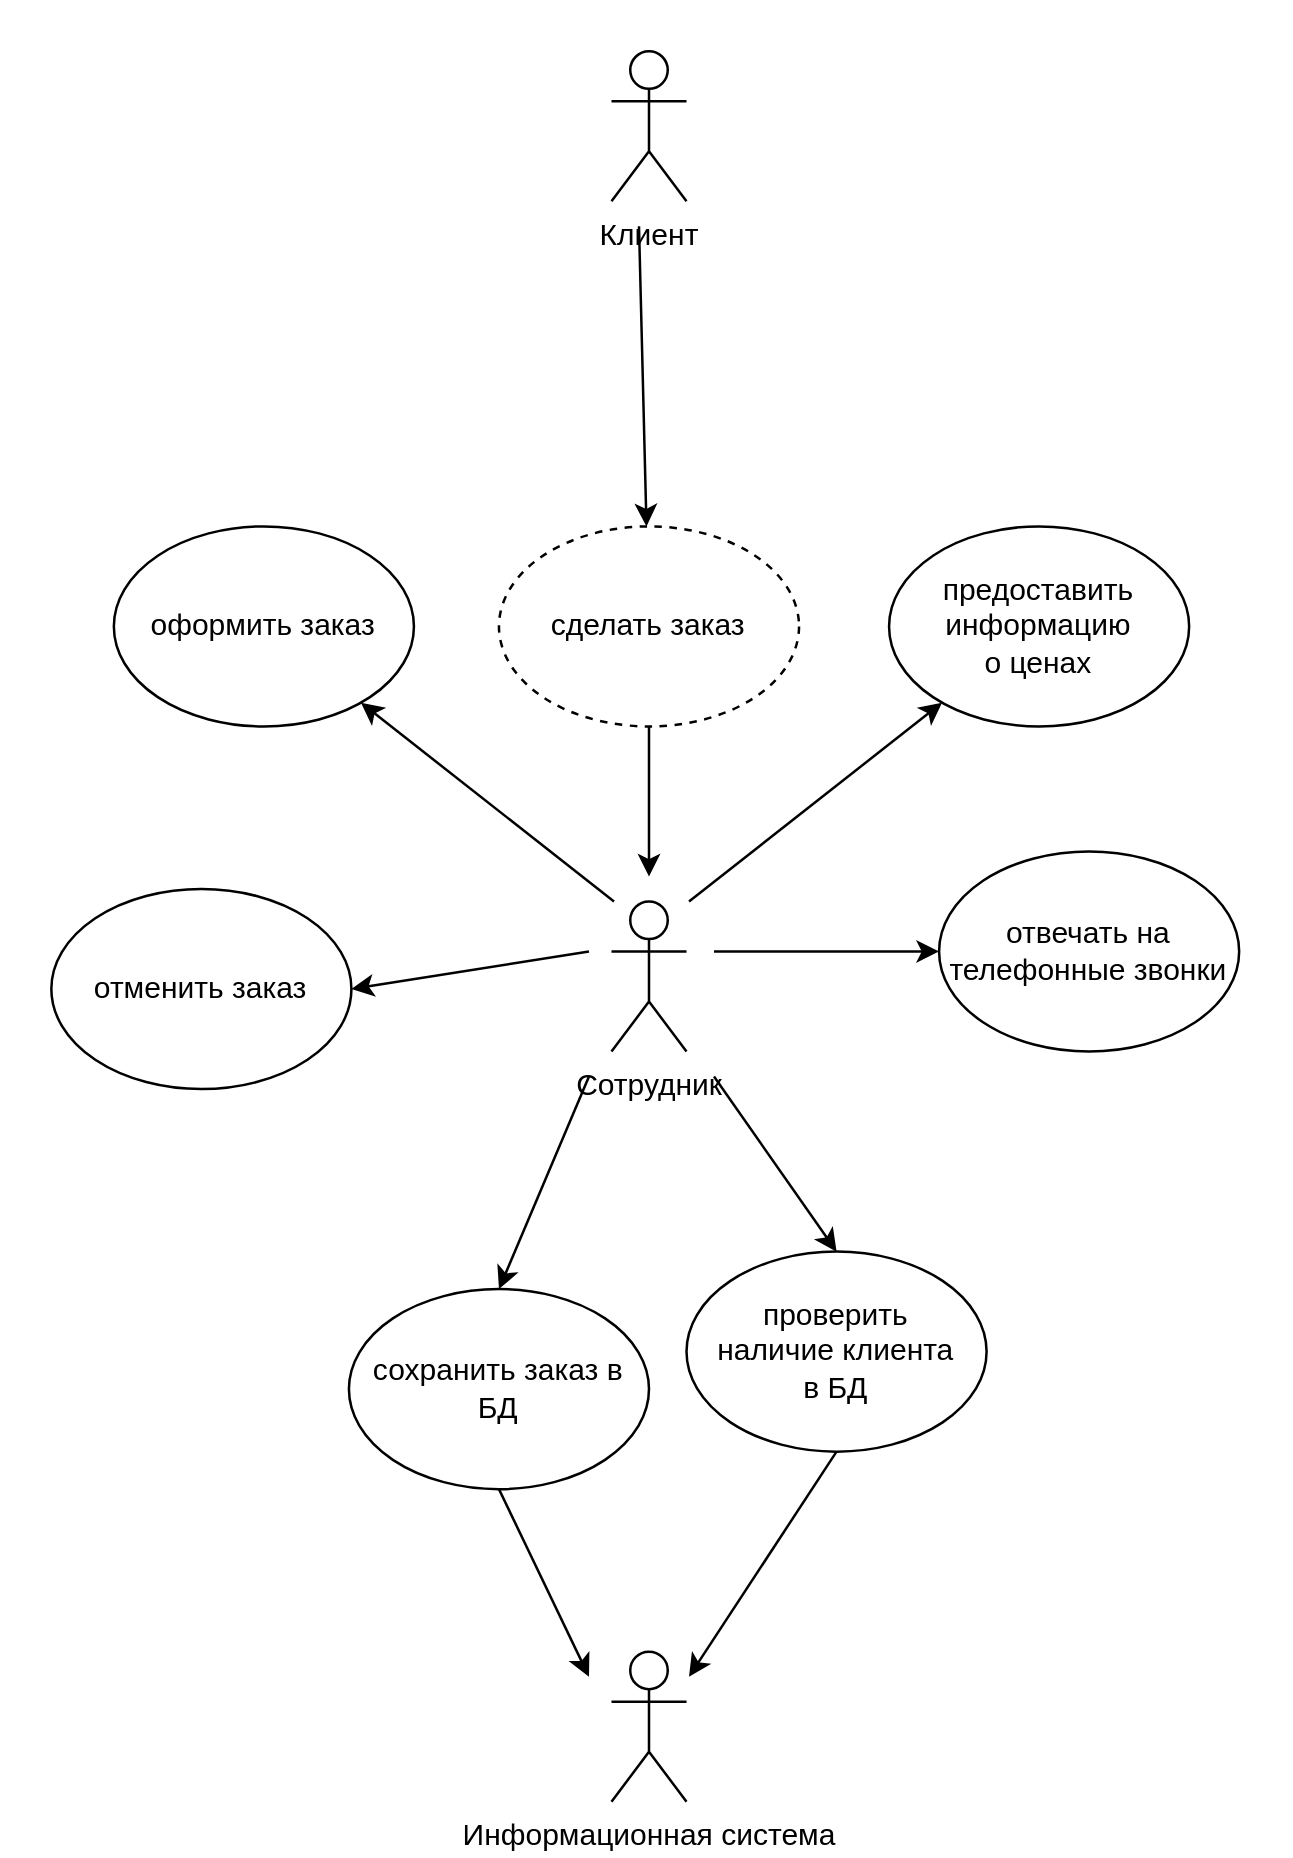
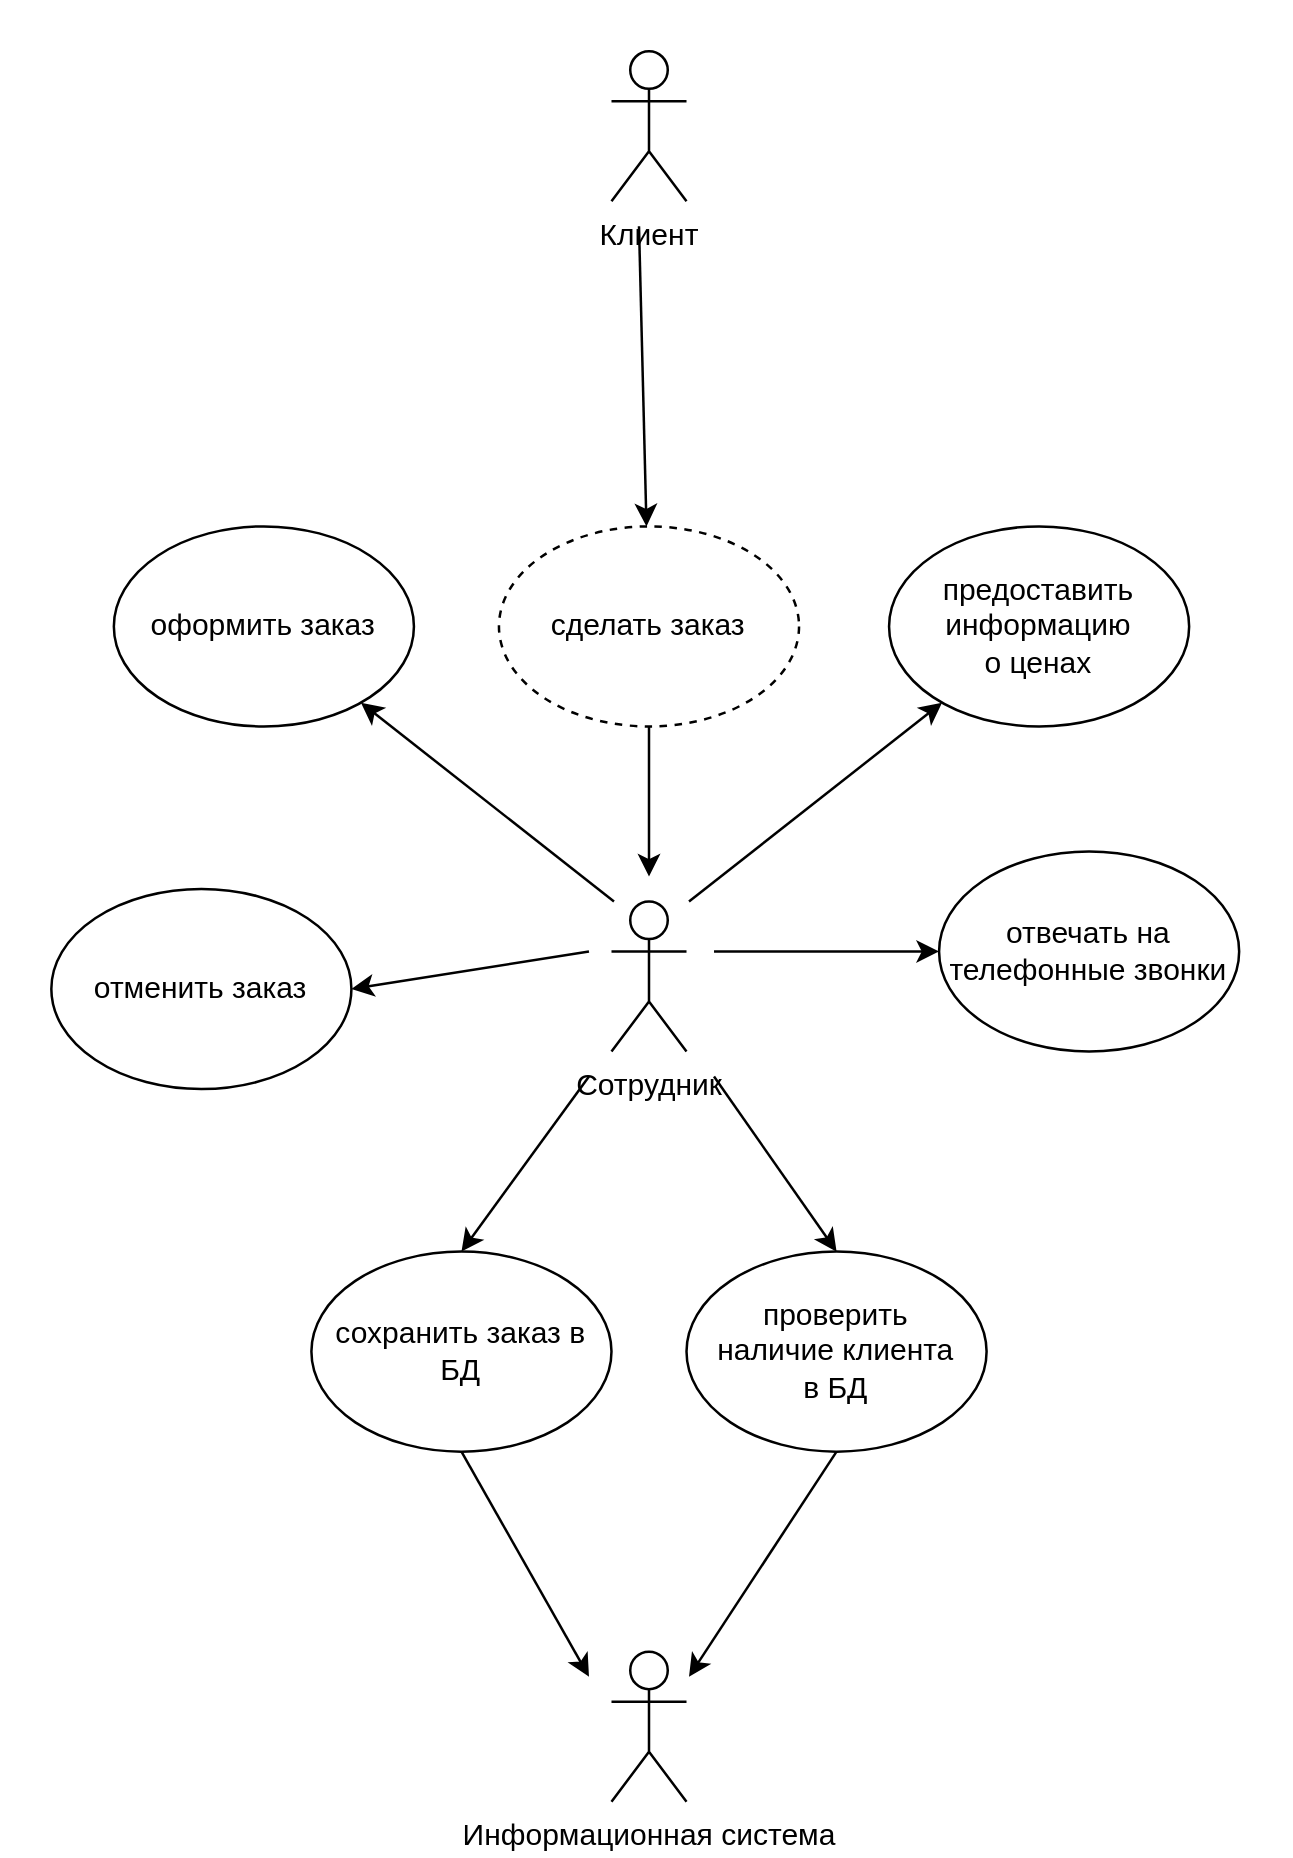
  <mxCell id="0" />
  <mxCell id="1" parent="0" />
  <mxCell id="2" value="Клиент" style="shape=umlActor;verticalLabelPosition=bottom;verticalAlign=top;html=1;outlineConnect=0;" parent="1" vertex="1"><mxGeometry x="244" y="20" width="30" height="60" as="geometry" /></mxCell>
  <mxCell id="3" value="Сотрудник" style="shape=umlActor;verticalLabelPosition=bottom;verticalAlign=top;html=1;outlineConnect=0;" parent="1" vertex="1"><mxGeometry x="244" y="360" width="30" height="60" as="geometry" /></mxCell>
  <mxCell id="4" value="Информационная система" style="shape=umlActor;verticalLabelPosition=bottom;verticalAlign=top;html=1;outlineConnect=0;" parent="1" vertex="1"><mxGeometry x="244" y="660" width="30" height="60" as="geometry" /></mxCell>
  <mxCell id="5" value="отменить заказ" style="ellipse;whiteSpace=wrap;html=1;" parent="1" vertex="1"><mxGeometry x="20" y="355" width="120" height="80" as="geometry" /></mxCell>
  <mxCell id="6" value="сделать заказ" style="ellipse;whiteSpace=wrap;html=1;dashed=1;" parent="1" vertex="1"><mxGeometry x="199" y="210" width="120" height="80" as="geometry" /></mxCell>
  <mxCell id="7" value="предоставить&lt;br&gt;информацию&lt;br&gt;о ценах" style="ellipse;whiteSpace=wrap;html=1;" parent="1" vertex="1"><mxGeometry x="355" y="210" width="120" height="80" as="geometry" /></mxCell>
  <mxCell id="8" value="отвечать на&lt;br&gt;телефонные звонки" style="ellipse;whiteSpace=wrap;html=1;" parent="1" vertex="1"><mxGeometry x="375" y="340" width="120" height="80" as="geometry" /></mxCell>
  <mxCell id="9" value="оформить заказ" style="ellipse;whiteSpace=wrap;html=1;" parent="1" vertex="1"><mxGeometry x="45" y="210" width="120" height="80" as="geometry" /></mxCell>
- <mxCell id="10" value="сохранить заказ в БД" style="ellipse;whiteSpace=wrap;html=1;" parent="1" vertex="1"><mxGeometry x="139" y="515" width="120" height="80" as="geometry" /></mxCell>
+ <mxCell id="10" value="сохранить заказ в БД" style="ellipse;whiteSpace=wrap;html=1;" parent="1" vertex="1"><mxGeometry x="124" y="500" width="120" height="80" as="geometry" /></mxCell>
  <mxCell id="11" value="проверить&lt;br&gt;наличие клиента&lt;br&gt;в БД" style="ellipse;whiteSpace=wrap;html=1;" parent="1" vertex="1"><mxGeometry x="274" y="500" width="120" height="80" as="geometry" /></mxCell>
  <mxCell id="12" value="" style="endArrow=classic;html=1;rounded=0;" parent="1" target="7" edge="1"><mxGeometry width="50" height="50" relative="1" as="geometry"><mxPoint x="275" y="360" as="sourcePoint" /><mxPoint x="335" y="330" as="targetPoint" /></mxGeometry></mxCell>
  <mxCell id="13" value="" style="endArrow=classic;html=1;rounded=0;" parent="1" target="6" edge="1"><mxGeometry width="50" height="50" relative="1" as="geometry"><mxPoint x="255" y="90" as="sourcePoint" /><mxPoint x="305" y="40" as="targetPoint" /></mxGeometry></mxCell>
  <mxCell id="14" value="" style="endArrow=classic;html=1;rounded=0;entryX=0.5;entryY=0;entryDx=0;entryDy=0;" parent="1" target="10" edge="1"><mxGeometry width="50" height="50" relative="1" as="geometry"><mxPoint x="235" y="430" as="sourcePoint" /><mxPoint x="295" y="370" as="targetPoint" /></mxGeometry></mxCell>
  <mxCell id="15" value="" style="endArrow=classic;html=1;rounded=0;entryX=0.5;entryY=0;entryDx=0;entryDy=0;" parent="1" target="11" edge="1"><mxGeometry width="50" height="50" relative="1" as="geometry"><mxPoint x="285" y="430" as="sourcePoint" /><mxPoint x="325" y="370" as="targetPoint" /></mxGeometry></mxCell>
  <mxCell id="16" value="" style="endArrow=classic;html=1;rounded=0;exitX=0.5;exitY=1;exitDx=0;exitDy=0;" parent="1" edge="1" source="10"><mxGeometry width="50" height="50" relative="1" as="geometry"><mxPoint x="125" y="580" as="sourcePoint" /><mxPoint x="235" y="670" as="targetPoint" /></mxGeometry></mxCell>
  <mxCell id="17" value="" style="endArrow=classic;html=1;rounded=0;exitX=0.5;exitY=1;exitDx=0;exitDy=0;" parent="1" edge="1" source="11"><mxGeometry width="50" height="50" relative="1" as="geometry"><mxPoint x="385" y="580" as="sourcePoint" /><mxPoint x="275" y="670" as="targetPoint" /></mxGeometry></mxCell>
  <mxCell id="18" value="" style="endArrow=classic;html=1;rounded=0;" parent="1" target="9" edge="1"><mxGeometry width="50" height="50" relative="1" as="geometry"><mxPoint x="245" y="360" as="sourcePoint" /><mxPoint x="295" y="330" as="targetPoint" /></mxGeometry></mxCell>
  <mxCell id="19" value="" style="endArrow=classic;html=1;rounded=0;exitX=0.5;exitY=1;exitDx=0;exitDy=0;" edge="1" parent="1" source="6"><mxGeometry width="50" height="50" relative="1" as="geometry"><mxPoint x="215" y="360" as="sourcePoint" /><mxPoint x="259" y="350" as="targetPoint" /></mxGeometry></mxCell>
  <mxCell id="20" value="" style="endArrow=classic;html=1;rounded=0;entryX=1;entryY=0.5;entryDx=0;entryDy=0;" edge="1" parent="1" target="5"><mxGeometry width="50" height="50" relative="1" as="geometry"><mxPoint x="235" y="380" as="sourcePoint" /><mxPoint x="235" y="300" as="targetPoint" /></mxGeometry></mxCell>
  <mxCell id="21" value="" style="endArrow=classic;html=1;rounded=0;entryX=0;entryY=0.5;entryDx=0;entryDy=0;" edge="1" parent="1" target="8"><mxGeometry width="50" height="50" relative="1" as="geometry"><mxPoint x="285" y="380" as="sourcePoint" /><mxPoint x="285" y="320" as="targetPoint" /></mxGeometry></mxCell>
